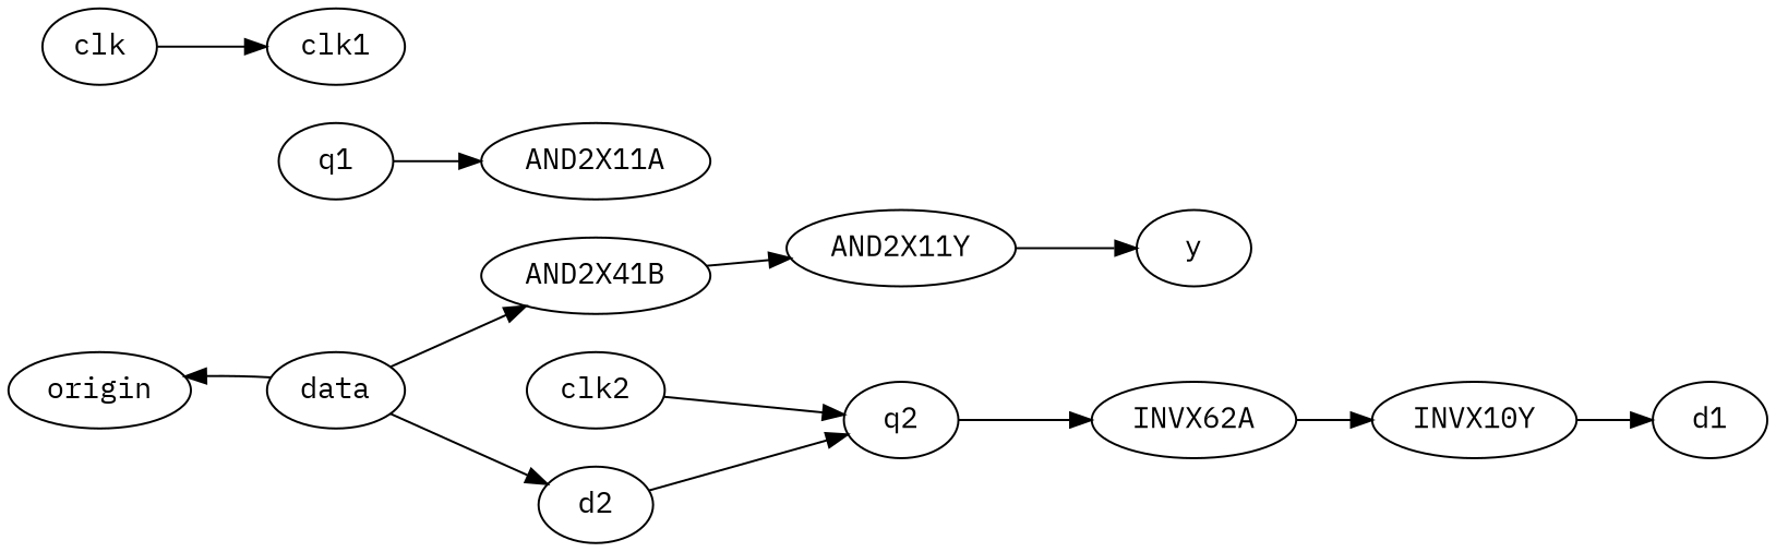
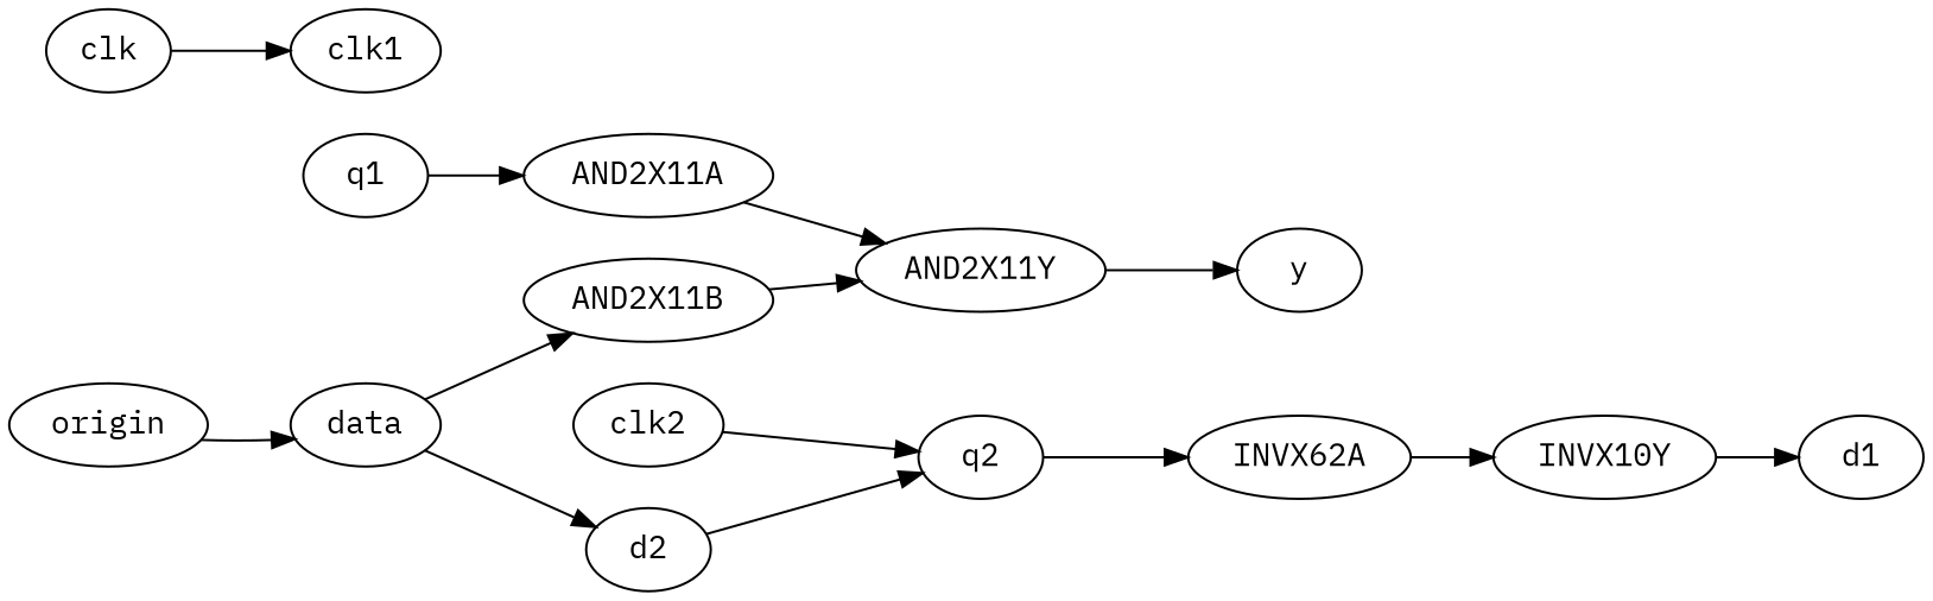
  digraph {
    fontname="IBM Plex Mono"
    rankdir=LR
    node [fontname="IBM Plex Mono"]
    edge [fontname="IBM Plex Mono"]
    n1 [label=origin]
    n2 [label=data]
    n3 [label=clk]
    n4 [label=clk1]
-   n5 [label=AND2X41B]
+   n5 [label=AND2X11B]
    n6 [label=d2]
    n7 [label=q1]
    n8 [label=AND2X11A]
    n9 [label=AND2X11Y]
    n10 [label=q2]
    n11 [label=INVX62A]
    n12 [label=INVX10Y]
    n13 [label=y]
    n14 [label=clk2]
    n15 [label=d1]
-   n2 -> n1
+   n1 -> n2
    n2 -> n5
    n2 -> n6
    n3 -> n4
    n5 -> n9
    n6 -> n10
    n7 -> n8
+   n8 -> n9
    n9 -> n13
    n10 -> n11
    n11 -> n12
    n12 -> n15
    n14 -> n10
  }
